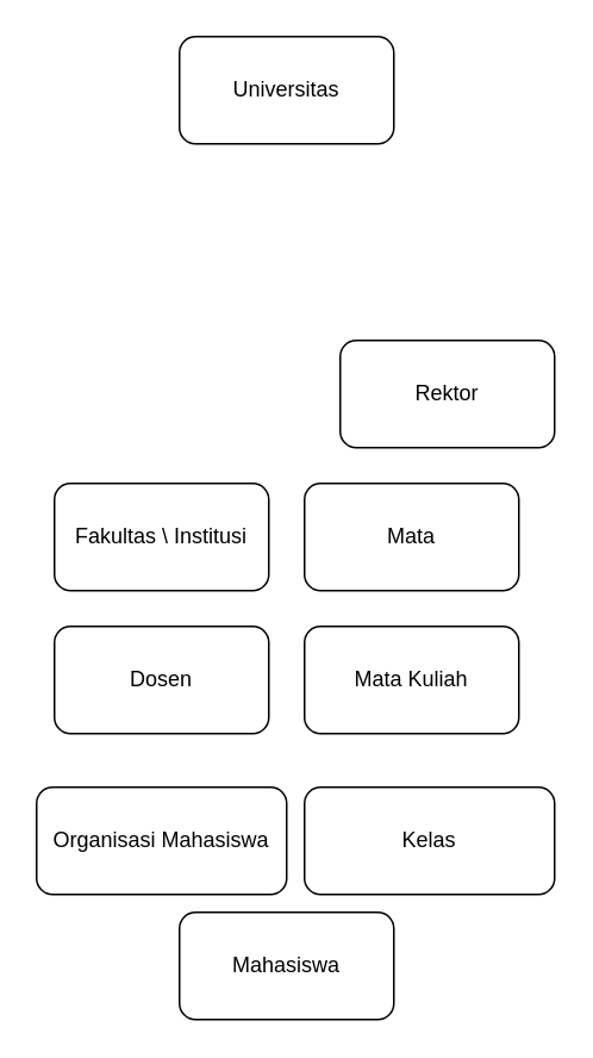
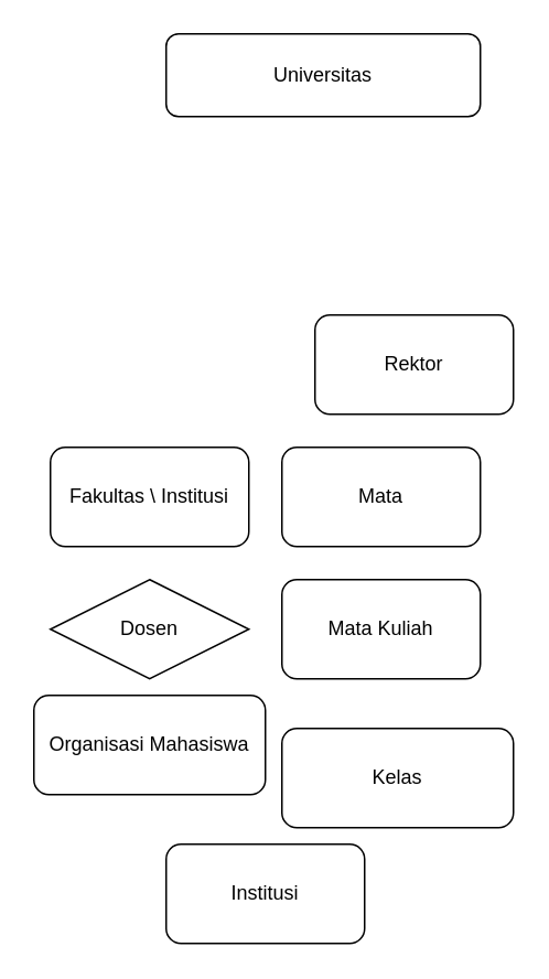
  <mxCell id="0" />
  <mxCell id="1" parent="0" />
- <mxCell id="2" value="Mahasiswa" style="rounded=1;whiteSpace=wrap;html=1;" vertex="1" parent="1"><mxGeometry x="100" y="510" width="120" height="60" as="geometry" /></mxCell>
- <mxCell id="3" value="Dosen" style="rounded=1;whiteSpace=wrap;html=1;" vertex="1" parent="1"><mxGeometry x="30" y="350" width="120" height="60" as="geometry" /></mxCell>
+ <mxCell id="2" value="Institusi" style="rounded=1;whiteSpace=wrap;html=1;" vertex="1" parent="1"><mxGeometry x="100" y="510" width="120" height="60" as="geometry" /></mxCell>
+ <mxCell id="3" value="Dosen" style="rhombus;whiteSpace=wrap;html=1;" vertex="1" parent="1"><mxGeometry x="30" y="350" width="120" height="60" as="geometry" /></mxCell>
  <mxCell id="4" value="Rektor" style="rounded=1;whiteSpace=wrap;html=1;" vertex="1" parent="1"><mxGeometry x="190" y="190" width="120" height="60" as="geometry" /></mxCell>
  <mxCell id="5" value="Fakultas \ Institusi" style="rounded=1;whiteSpace=wrap;html=1;" vertex="1" parent="1"><mxGeometry x="30" y="270" width="120" height="60" as="geometry" /></mxCell>
- <mxCell id="6" value="Universitas" style="rounded=1;whiteSpace=wrap;html=1;" vertex="1" parent="1"><mxGeometry x="100" y="20" width="120" height="60" as="geometry" /></mxCell>
- <mxCell id="7" value="Organisasi Mahasiswa" style="rounded=1;whiteSpace=wrap;html=1;" vertex="1" parent="1"><mxGeometry x="20" y="440" width="140" height="60" as="geometry" /></mxCell>
+ <mxCell id="6" value="Universitas" style="rounded=1;whiteSpace=wrap;html=1;" vertex="1" parent="1"><mxGeometry x="100" y="20" width="190" height="50" as="geometry" /></mxCell>
+ <mxCell id="7" value="Organisasi Mahasiswa" style="rounded=1;whiteSpace=wrap;html=1;" vertex="1" parent="1"><mxGeometry x="20" y="420" width="140" height="60" as="geometry" /></mxCell>
  <mxCell id="8" value="Mata Kuliah" style="rounded=1;whiteSpace=wrap;html=1;" vertex="1" parent="1"><mxGeometry x="170" y="350" width="120" height="60" as="geometry" /></mxCell>
  <mxCell id="9" value="Mata" style="rounded=1;whiteSpace=wrap;html=1;" vertex="1" parent="1"><mxGeometry x="170" y="270" width="120" height="60" as="geometry" /></mxCell>
  <mxCell id="10" value="Kelas" style="rounded=1;whiteSpace=wrap;html=1;" vertex="1" parent="1"><mxGeometry x="170" y="440" width="140" height="60" as="geometry" /></mxCell>
